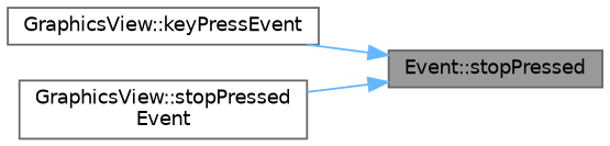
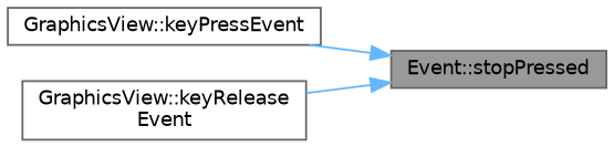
  digraph {
    rankdir=RL
    node [color=grey40 fillcolor=white fontname=Helvetica fontsize=10 shape=box style=filled]
    edge [color=steelblue1 dir=back fontname=Helvetica fontsize=10 labelfontname=Helvetica labelfontsize=10 style=solid]
    n1 [color=gray40 fillcolor=grey60 fontcolor=black height=0.2 label="Event::stopPressed" width=0.4]
    n2 [height=0.2 label="GraphicsView::keyPressEvent" width=0.4]
-   n3 [height=0.2 label="GraphicsView::stopPressed\lEvent" width=0.4]
+   n3 [height=0.2 label="GraphicsView::keyRelease\lEvent" width=0.4]
    n1 -> n2
    n1 -> n3
  }
